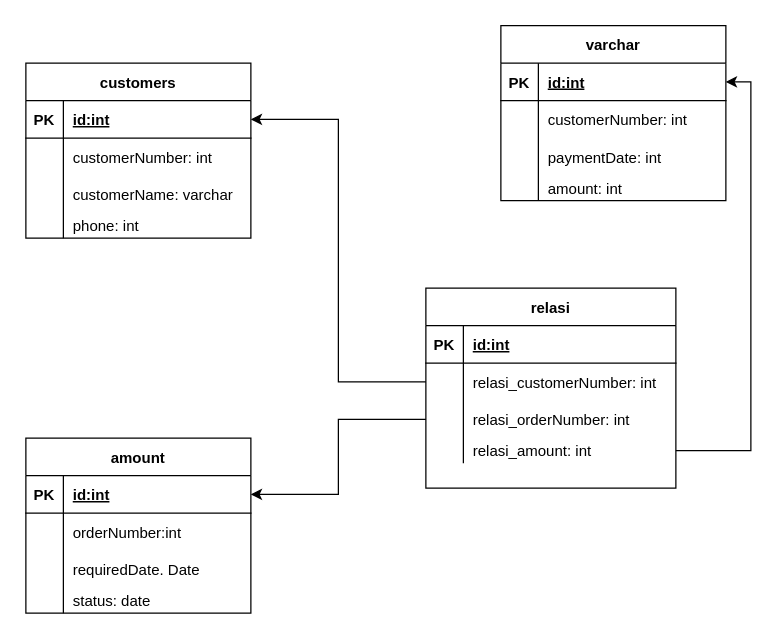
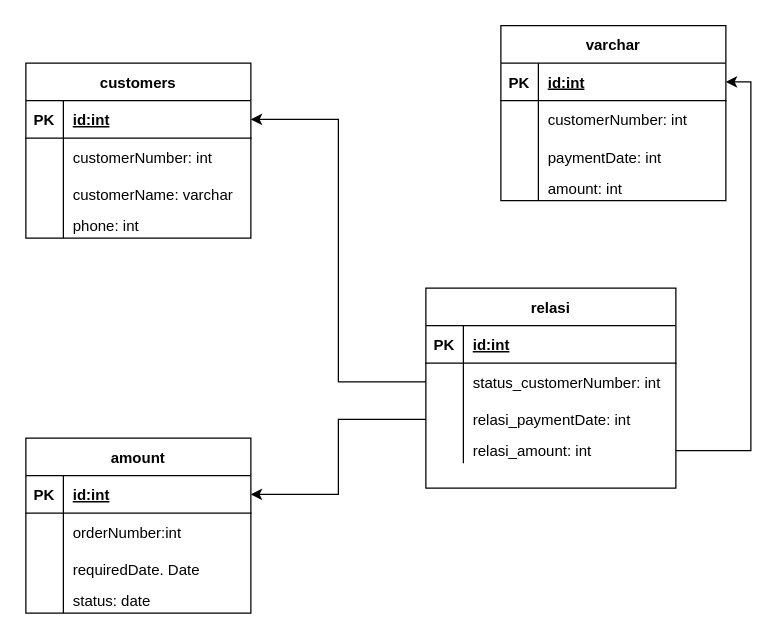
  <mxCell id="0" />
  <mxCell id="1" parent="0" />
  <mxCell id="2" value="customers" style="shape=table;startSize=30;container=1;collapsible=1;childLayout=tableLayout;fixedRows=1;rowLines=0;fontStyle=1;align=center;resizeLast=1;" vertex="1" parent="1"><mxGeometry x="20" y="50" width="180" height="140" as="geometry"><mxRectangle x="160" y="70" width="70" height="30" as="alternateBounds" /></mxGeometry></mxCell>
  <mxCell id="3" value="" style="shape=tableRow;horizontal=0;startSize=0;swimlaneHead=0;swimlaneBody=0;fillColor=none;collapsible=0;dropTarget=0;points=[[0,0.5],[1,0.5]];portConstraint=eastwest;top=0;left=0;right=0;bottom=1;" vertex="1" parent="2"><mxGeometry y="30" width="180" height="30" as="geometry" /></mxCell>
  <mxCell id="4" value="PK" style="shape=partialRectangle;connectable=0;fillColor=none;top=0;left=0;bottom=0;right=0;fontStyle=1;overflow=hidden;" vertex="1" parent="3"><mxGeometry width="30" height="30" as="geometry"><mxRectangle width="30" height="30" as="alternateBounds" /></mxGeometry></mxCell>
  <mxCell id="5" value="id:int" style="shape=partialRectangle;connectable=0;fillColor=none;top=0;left=0;bottom=0;right=0;align=left;spacingLeft=6;fontStyle=5;overflow=hidden;" vertex="1" parent="3"><mxGeometry x="30" width="150" height="30" as="geometry"><mxRectangle width="150" height="30" as="alternateBounds" /></mxGeometry></mxCell>
  <mxCell id="6" value="" style="shape=tableRow;horizontal=0;startSize=0;swimlaneHead=0;swimlaneBody=0;fillColor=none;collapsible=0;dropTarget=0;points=[[0,0.5],[1,0.5]];portConstraint=eastwest;top=0;left=0;right=0;bottom=0;" vertex="1" parent="2"><mxGeometry y="60" width="180" height="30" as="geometry" /></mxCell>
  <mxCell id="7" value="" style="shape=partialRectangle;connectable=0;fillColor=none;top=0;left=0;bottom=0;right=0;editable=1;overflow=hidden;" vertex="1" parent="6"><mxGeometry width="30" height="30" as="geometry"><mxRectangle width="30" height="30" as="alternateBounds" /></mxGeometry></mxCell>
  <mxCell id="8" value="customerNumber: int" style="shape=partialRectangle;connectable=0;fillColor=none;top=0;left=0;bottom=0;right=0;align=left;spacingLeft=6;overflow=hidden;" vertex="1" parent="6"><mxGeometry x="30" width="150" height="30" as="geometry"><mxRectangle width="150" height="30" as="alternateBounds" /></mxGeometry></mxCell>
  <mxCell id="9" value="" style="shape=tableRow;horizontal=0;startSize=0;swimlaneHead=0;swimlaneBody=0;fillColor=none;collapsible=0;dropTarget=0;points=[[0,0.5],[1,0.5]];portConstraint=eastwest;top=0;left=0;right=0;bottom=0;" vertex="1" parent="2"><mxGeometry y="90" width="180" height="30" as="geometry" /></mxCell>
  <mxCell id="10" value="" style="shape=partialRectangle;connectable=0;fillColor=none;top=0;left=0;bottom=0;right=0;editable=1;overflow=hidden;" vertex="1" parent="9"><mxGeometry width="30" height="30" as="geometry"><mxRectangle width="30" height="30" as="alternateBounds" /></mxGeometry></mxCell>
  <mxCell id="11" value="customerName: varchar" style="shape=partialRectangle;connectable=0;fillColor=none;top=0;left=0;bottom=0;right=0;align=left;spacingLeft=6;overflow=hidden;" vertex="1" parent="9"><mxGeometry x="30" width="150" height="30" as="geometry"><mxRectangle width="150" height="30" as="alternateBounds" /></mxGeometry></mxCell>
  <mxCell id="12" value="" style="shape=tableRow;horizontal=0;startSize=0;swimlaneHead=0;swimlaneBody=0;fillColor=none;collapsible=0;dropTarget=0;points=[[0,0.5],[1,0.5]];portConstraint=eastwest;top=0;left=0;right=0;bottom=0;" vertex="1" parent="2"><mxGeometry y="120" width="180" height="20" as="geometry" /></mxCell>
  <mxCell id="13" value="" style="shape=partialRectangle;connectable=0;fillColor=none;top=0;left=0;bottom=0;right=0;editable=1;overflow=hidden;" vertex="1" parent="12"><mxGeometry width="30" height="20" as="geometry"><mxRectangle width="30" height="20" as="alternateBounds" /></mxGeometry></mxCell>
  <mxCell id="14" value="phone: int" style="shape=partialRectangle;connectable=0;fillColor=none;top=0;left=0;bottom=0;right=0;align=left;spacingLeft=6;overflow=hidden;" vertex="1" parent="12"><mxGeometry x="30" width="150" height="20" as="geometry"><mxRectangle width="150" height="20" as="alternateBounds" /></mxGeometry></mxCell>
  <mxCell id="15" value="amount" style="shape=table;startSize=30;container=1;collapsible=1;childLayout=tableLayout;fixedRows=1;rowLines=0;fontStyle=1;align=center;resizeLast=1;" vertex="1" parent="1"><mxGeometry x="20" y="350" width="180" height="140" as="geometry" /></mxCell>
  <mxCell id="16" value="" style="shape=tableRow;horizontal=0;startSize=0;swimlaneHead=0;swimlaneBody=0;fillColor=none;collapsible=0;dropTarget=0;points=[[0,0.5],[1,0.5]];portConstraint=eastwest;top=0;left=0;right=0;bottom=1;" vertex="1" parent="15"><mxGeometry y="30" width="180" height="30" as="geometry" /></mxCell>
  <mxCell id="17" value="PK" style="shape=partialRectangle;connectable=0;fillColor=none;top=0;left=0;bottom=0;right=0;fontStyle=1;overflow=hidden;" vertex="1" parent="16"><mxGeometry width="30" height="30" as="geometry"><mxRectangle width="30" height="30" as="alternateBounds" /></mxGeometry></mxCell>
  <mxCell id="18" value="id:int" style="shape=partialRectangle;connectable=0;fillColor=none;top=0;left=0;bottom=0;right=0;align=left;spacingLeft=6;fontStyle=5;overflow=hidden;" vertex="1" parent="16"><mxGeometry x="30" width="150" height="30" as="geometry"><mxRectangle width="150" height="30" as="alternateBounds" /></mxGeometry></mxCell>
  <mxCell id="19" value="" style="shape=tableRow;horizontal=0;startSize=0;swimlaneHead=0;swimlaneBody=0;fillColor=none;collapsible=0;dropTarget=0;points=[[0,0.5],[1,0.5]];portConstraint=eastwest;top=0;left=0;right=0;bottom=0;" vertex="1" parent="15"><mxGeometry y="60" width="180" height="30" as="geometry" /></mxCell>
  <mxCell id="20" value="" style="shape=partialRectangle;connectable=0;fillColor=none;top=0;left=0;bottom=0;right=0;editable=1;overflow=hidden;" vertex="1" parent="19"><mxGeometry width="30" height="30" as="geometry"><mxRectangle width="30" height="30" as="alternateBounds" /></mxGeometry></mxCell>
  <mxCell id="21" value="orderNumber:int" style="shape=partialRectangle;connectable=0;fillColor=none;top=0;left=0;bottom=0;right=0;align=left;spacingLeft=6;overflow=hidden;" vertex="1" parent="19"><mxGeometry x="30" width="150" height="30" as="geometry"><mxRectangle width="150" height="30" as="alternateBounds" /></mxGeometry></mxCell>
  <mxCell id="22" value="" style="shape=tableRow;horizontal=0;startSize=0;swimlaneHead=0;swimlaneBody=0;fillColor=none;collapsible=0;dropTarget=0;points=[[0,0.5],[1,0.5]];portConstraint=eastwest;top=0;left=0;right=0;bottom=0;" vertex="1" parent="15"><mxGeometry y="90" width="180" height="30" as="geometry" /></mxCell>
  <mxCell id="23" value="" style="shape=partialRectangle;connectable=0;fillColor=none;top=0;left=0;bottom=0;right=0;editable=1;overflow=hidden;" vertex="1" parent="22"><mxGeometry width="30" height="30" as="geometry"><mxRectangle width="30" height="30" as="alternateBounds" /></mxGeometry></mxCell>
  <mxCell id="24" value="requiredDate. Date" style="shape=partialRectangle;connectable=0;fillColor=none;top=0;left=0;bottom=0;right=0;align=left;spacingLeft=6;overflow=hidden;" vertex="1" parent="22"><mxGeometry x="30" width="150" height="30" as="geometry"><mxRectangle width="150" height="30" as="alternateBounds" /></mxGeometry></mxCell>
  <mxCell id="25" value="" style="shape=tableRow;horizontal=0;startSize=0;swimlaneHead=0;swimlaneBody=0;fillColor=none;collapsible=0;dropTarget=0;points=[[0,0.5],[1,0.5]];portConstraint=eastwest;top=0;left=0;right=0;bottom=0;" vertex="1" parent="15"><mxGeometry y="120" width="180" height="20" as="geometry" /></mxCell>
  <mxCell id="26" value="" style="shape=partialRectangle;connectable=0;fillColor=none;top=0;left=0;bottom=0;right=0;editable=1;overflow=hidden;" vertex="1" parent="25"><mxGeometry width="30" height="20" as="geometry"><mxRectangle width="30" height="20" as="alternateBounds" /></mxGeometry></mxCell>
  <mxCell id="27" value="status: date" style="shape=partialRectangle;connectable=0;fillColor=none;top=0;left=0;bottom=0;right=0;align=left;spacingLeft=6;overflow=hidden;" vertex="1" parent="25"><mxGeometry x="30" width="150" height="20" as="geometry"><mxRectangle width="150" height="20" as="alternateBounds" /></mxGeometry></mxCell>
  <mxCell id="28" value="relasi" style="shape=table;startSize=30;container=1;collapsible=1;childLayout=tableLayout;fixedRows=1;rowLines=0;fontStyle=1;align=center;resizeLast=1;" vertex="1" parent="1"><mxGeometry x="340" y="230" width="200" height="160" as="geometry" /></mxCell>
  <mxCell id="29" value="" style="shape=tableRow;horizontal=0;startSize=0;swimlaneHead=0;swimlaneBody=0;fillColor=none;collapsible=0;dropTarget=0;points=[[0,0.5],[1,0.5]];portConstraint=eastwest;top=0;left=0;right=0;bottom=1;" vertex="1" parent="28"><mxGeometry y="30" width="200" height="30" as="geometry" /></mxCell>
  <mxCell id="30" value="PK" style="shape=partialRectangle;connectable=0;fillColor=none;top=0;left=0;bottom=0;right=0;fontStyle=1;overflow=hidden;" vertex="1" parent="29"><mxGeometry width="30" height="30" as="geometry"><mxRectangle width="30" height="30" as="alternateBounds" /></mxGeometry></mxCell>
  <mxCell id="31" value="id:int" style="shape=partialRectangle;connectable=0;fillColor=none;top=0;left=0;bottom=0;right=0;align=left;spacingLeft=6;fontStyle=5;overflow=hidden;" vertex="1" parent="29"><mxGeometry x="30" width="170" height="30" as="geometry"><mxRectangle width="170" height="30" as="alternateBounds" /></mxGeometry></mxCell>
  <mxCell id="32" value="" style="shape=tableRow;horizontal=0;startSize=0;swimlaneHead=0;swimlaneBody=0;fillColor=none;collapsible=0;dropTarget=0;points=[[0,0.5],[1,0.5]];portConstraint=eastwest;top=0;left=0;right=0;bottom=0;" vertex="1" parent="28"><mxGeometry y="60" width="200" height="30" as="geometry" /></mxCell>
  <mxCell id="33" value="" style="shape=partialRectangle;connectable=0;fillColor=none;top=0;left=0;bottom=0;right=0;editable=1;overflow=hidden;" vertex="1" parent="32"><mxGeometry width="30" height="30" as="geometry"><mxRectangle width="30" height="30" as="alternateBounds" /></mxGeometry></mxCell>
- <mxCell id="34" value="relasi_customerNumber: int" style="shape=partialRectangle;connectable=0;fillColor=none;top=0;left=0;bottom=0;right=0;align=left;spacingLeft=6;overflow=hidden;" vertex="1" parent="32"><mxGeometry x="30" width="170" height="30" as="geometry"><mxRectangle width="170" height="30" as="alternateBounds" /></mxGeometry></mxCell>
+ <mxCell id="34" value="status_customerNumber: int" style="shape=partialRectangle;connectable=0;fillColor=none;top=0;left=0;bottom=0;right=0;align=left;spacingLeft=6;overflow=hidden;" vertex="1" parent="32"><mxGeometry x="30" width="170" height="30" as="geometry"><mxRectangle width="170" height="30" as="alternateBounds" /></mxGeometry></mxCell>
  <mxCell id="35" value="" style="shape=tableRow;horizontal=0;startSize=0;swimlaneHead=0;swimlaneBody=0;fillColor=none;collapsible=0;dropTarget=0;points=[[0,0.5],[1,0.5]];portConstraint=eastwest;top=0;left=0;right=0;bottom=0;" vertex="1" parent="28"><mxGeometry y="90" width="200" height="30" as="geometry" /></mxCell>
  <mxCell id="36" value="" style="shape=partialRectangle;connectable=0;fillColor=none;top=0;left=0;bottom=0;right=0;editable=1;overflow=hidden;" vertex="1" parent="35"><mxGeometry width="30" height="30" as="geometry"><mxRectangle width="30" height="30" as="alternateBounds" /></mxGeometry></mxCell>
- <mxCell id="37" value="relasi_orderNumber: int" style="shape=partialRectangle;connectable=0;fillColor=none;top=0;left=0;bottom=0;right=0;align=left;spacingLeft=6;overflow=hidden;" vertex="1" parent="35"><mxGeometry x="30" width="170" height="30" as="geometry"><mxRectangle width="170" height="30" as="alternateBounds" /></mxGeometry></mxCell>
+ <mxCell id="37" value="relasi_paymentDate: int" style="shape=partialRectangle;connectable=0;fillColor=none;top=0;left=0;bottom=0;right=0;align=left;spacingLeft=6;overflow=hidden;" vertex="1" parent="35"><mxGeometry x="30" width="170" height="30" as="geometry"><mxRectangle width="170" height="30" as="alternateBounds" /></mxGeometry></mxCell>
  <mxCell id="38" value="" style="shape=tableRow;horizontal=0;startSize=0;swimlaneHead=0;swimlaneBody=0;fillColor=none;collapsible=0;dropTarget=0;points=[[0,0.5],[1,0.5]];portConstraint=eastwest;top=0;left=0;right=0;bottom=0;" vertex="1" parent="28"><mxGeometry y="120" width="200" height="20" as="geometry" /></mxCell>
  <mxCell id="39" value="" style="shape=partialRectangle;connectable=0;fillColor=none;top=0;left=0;bottom=0;right=0;editable=1;overflow=hidden;" vertex="1" parent="38"><mxGeometry width="30" height="20" as="geometry"><mxRectangle width="30" height="20" as="alternateBounds" /></mxGeometry></mxCell>
  <mxCell id="40" value="relasi_amount: int" style="shape=partialRectangle;connectable=0;fillColor=none;top=0;left=0;bottom=0;right=0;align=left;spacingLeft=6;overflow=hidden;" vertex="1" parent="38"><mxGeometry x="30" width="170" height="20" as="geometry"><mxRectangle width="170" height="20" as="alternateBounds" /></mxGeometry></mxCell>
  <mxCell id="41" value="varchar" style="shape=table;startSize=30;container=1;collapsible=1;childLayout=tableLayout;fixedRows=1;rowLines=0;fontStyle=1;align=center;resizeLast=1;" vertex="1" parent="1"><mxGeometry x="400" y="20" width="180" height="140" as="geometry" /></mxCell>
  <mxCell id="42" value="" style="shape=tableRow;horizontal=0;startSize=0;swimlaneHead=0;swimlaneBody=0;fillColor=none;collapsible=0;dropTarget=0;points=[[0,0.5],[1,0.5]];portConstraint=eastwest;top=0;left=0;right=0;bottom=1;" vertex="1" parent="41"><mxGeometry y="30" width="180" height="30" as="geometry" /></mxCell>
  <mxCell id="43" value="PK" style="shape=partialRectangle;connectable=0;fillColor=none;top=0;left=0;bottom=0;right=0;fontStyle=1;overflow=hidden;" vertex="1" parent="42"><mxGeometry width="30" height="30" as="geometry"><mxRectangle width="30" height="30" as="alternateBounds" /></mxGeometry></mxCell>
  <mxCell id="44" value="id:int" style="shape=partialRectangle;connectable=0;fillColor=none;top=0;left=0;bottom=0;right=0;align=left;spacingLeft=6;fontStyle=5;overflow=hidden;" vertex="1" parent="42"><mxGeometry x="30" width="150" height="30" as="geometry"><mxRectangle width="150" height="30" as="alternateBounds" /></mxGeometry></mxCell>
  <mxCell id="45" value="" style="shape=tableRow;horizontal=0;startSize=0;swimlaneHead=0;swimlaneBody=0;fillColor=none;collapsible=0;dropTarget=0;points=[[0,0.5],[1,0.5]];portConstraint=eastwest;top=0;left=0;right=0;bottom=0;" vertex="1" parent="41"><mxGeometry y="60" width="180" height="30" as="geometry" /></mxCell>
  <mxCell id="46" value="" style="shape=partialRectangle;connectable=0;fillColor=none;top=0;left=0;bottom=0;right=0;editable=1;overflow=hidden;" vertex="1" parent="45"><mxGeometry width="30" height="30" as="geometry"><mxRectangle width="30" height="30" as="alternateBounds" /></mxGeometry></mxCell>
  <mxCell id="47" value="customerNumber: int" style="shape=partialRectangle;connectable=0;fillColor=none;top=0;left=0;bottom=0;right=0;align=left;spacingLeft=6;overflow=hidden;" vertex="1" parent="45"><mxGeometry x="30" width="150" height="30" as="geometry"><mxRectangle width="150" height="30" as="alternateBounds" /></mxGeometry></mxCell>
  <mxCell id="48" value="" style="shape=tableRow;horizontal=0;startSize=0;swimlaneHead=0;swimlaneBody=0;fillColor=none;collapsible=0;dropTarget=0;points=[[0,0.5],[1,0.5]];portConstraint=eastwest;top=0;left=0;right=0;bottom=0;" vertex="1" parent="41"><mxGeometry y="90" width="180" height="30" as="geometry" /></mxCell>
  <mxCell id="49" value="" style="shape=partialRectangle;connectable=0;fillColor=none;top=0;left=0;bottom=0;right=0;editable=1;overflow=hidden;" vertex="1" parent="48"><mxGeometry width="30" height="30" as="geometry"><mxRectangle width="30" height="30" as="alternateBounds" /></mxGeometry></mxCell>
  <mxCell id="50" value="paymentDate: int" style="shape=partialRectangle;connectable=0;fillColor=none;top=0;left=0;bottom=0;right=0;align=left;spacingLeft=6;overflow=hidden;" vertex="1" parent="48"><mxGeometry x="30" width="150" height="30" as="geometry"><mxRectangle width="150" height="30" as="alternateBounds" /></mxGeometry></mxCell>
  <mxCell id="51" value="" style="shape=tableRow;horizontal=0;startSize=0;swimlaneHead=0;swimlaneBody=0;fillColor=none;collapsible=0;dropTarget=0;points=[[0,0.5],[1,0.5]];portConstraint=eastwest;top=0;left=0;right=0;bottom=0;" vertex="1" parent="41"><mxGeometry y="120" width="180" height="20" as="geometry" /></mxCell>
  <mxCell id="52" value="" style="shape=partialRectangle;connectable=0;fillColor=none;top=0;left=0;bottom=0;right=0;editable=1;overflow=hidden;" vertex="1" parent="51"><mxGeometry width="30" height="20" as="geometry"><mxRectangle width="30" height="20" as="alternateBounds" /></mxGeometry></mxCell>
  <mxCell id="53" value="amount: int" style="shape=partialRectangle;connectable=0;fillColor=none;top=0;left=0;bottom=0;right=0;align=left;spacingLeft=6;overflow=hidden;" vertex="1" parent="51"><mxGeometry x="30" width="150" height="20" as="geometry"><mxRectangle width="150" height="20" as="alternateBounds" /></mxGeometry></mxCell>
  <mxCell id="54" style="edgeStyle=orthogonalEdgeStyle;rounded=0;orthogonalLoop=1;jettySize=auto;html=1;exitX=0;exitY=0.5;exitDx=0;exitDy=0;entryX=1;entryY=0.5;entryDx=0;entryDy=0;" edge="1" parent="1" source="32" target="3"><mxGeometry relative="1" as="geometry" /></mxCell>
  <mxCell id="55" style="edgeStyle=orthogonalEdgeStyle;rounded=0;orthogonalLoop=1;jettySize=auto;html=1;exitX=0;exitY=0.5;exitDx=0;exitDy=0;entryX=1;entryY=0.5;entryDx=0;entryDy=0;" edge="1" parent="1" source="35" target="16"><mxGeometry relative="1" as="geometry" /></mxCell>
  <mxCell id="56" style="edgeStyle=orthogonalEdgeStyle;rounded=0;orthogonalLoop=1;jettySize=auto;html=1;exitX=1;exitY=0.5;exitDx=0;exitDy=0;entryX=1;entryY=0.5;entryDx=0;entryDy=0;" edge="1" parent="1" source="38" target="42"><mxGeometry relative="1" as="geometry" /></mxCell>
